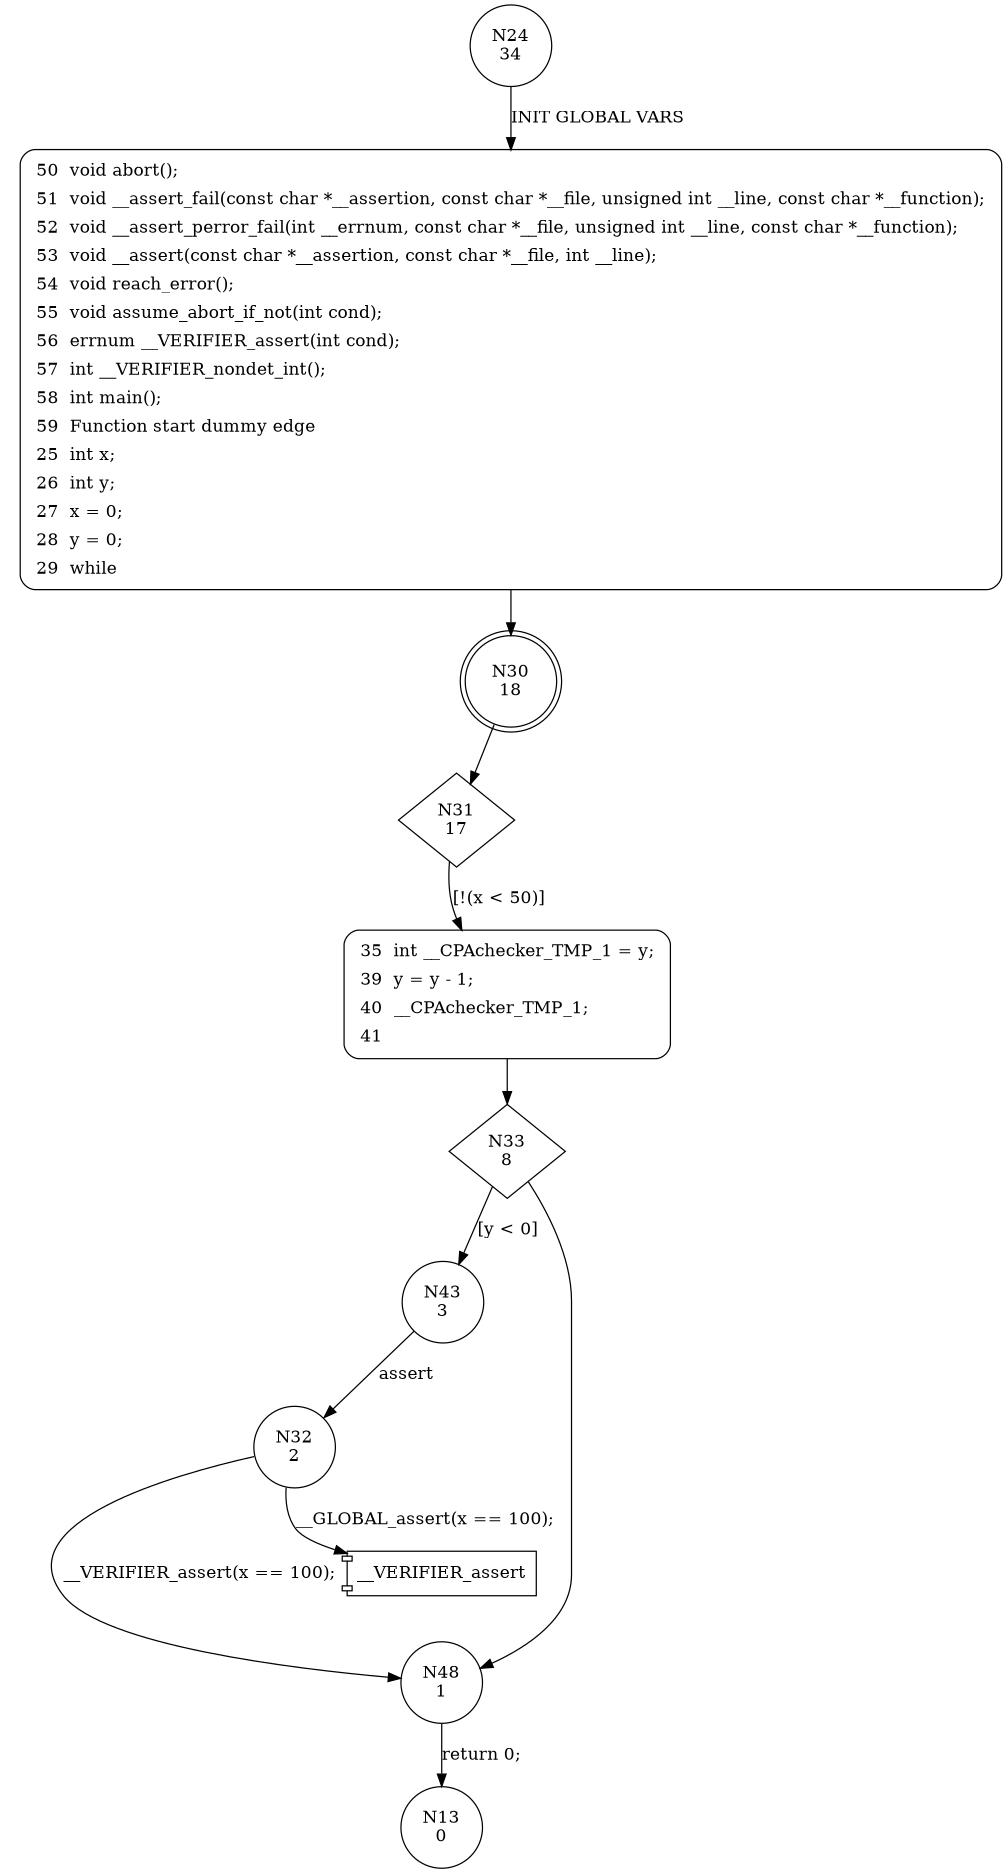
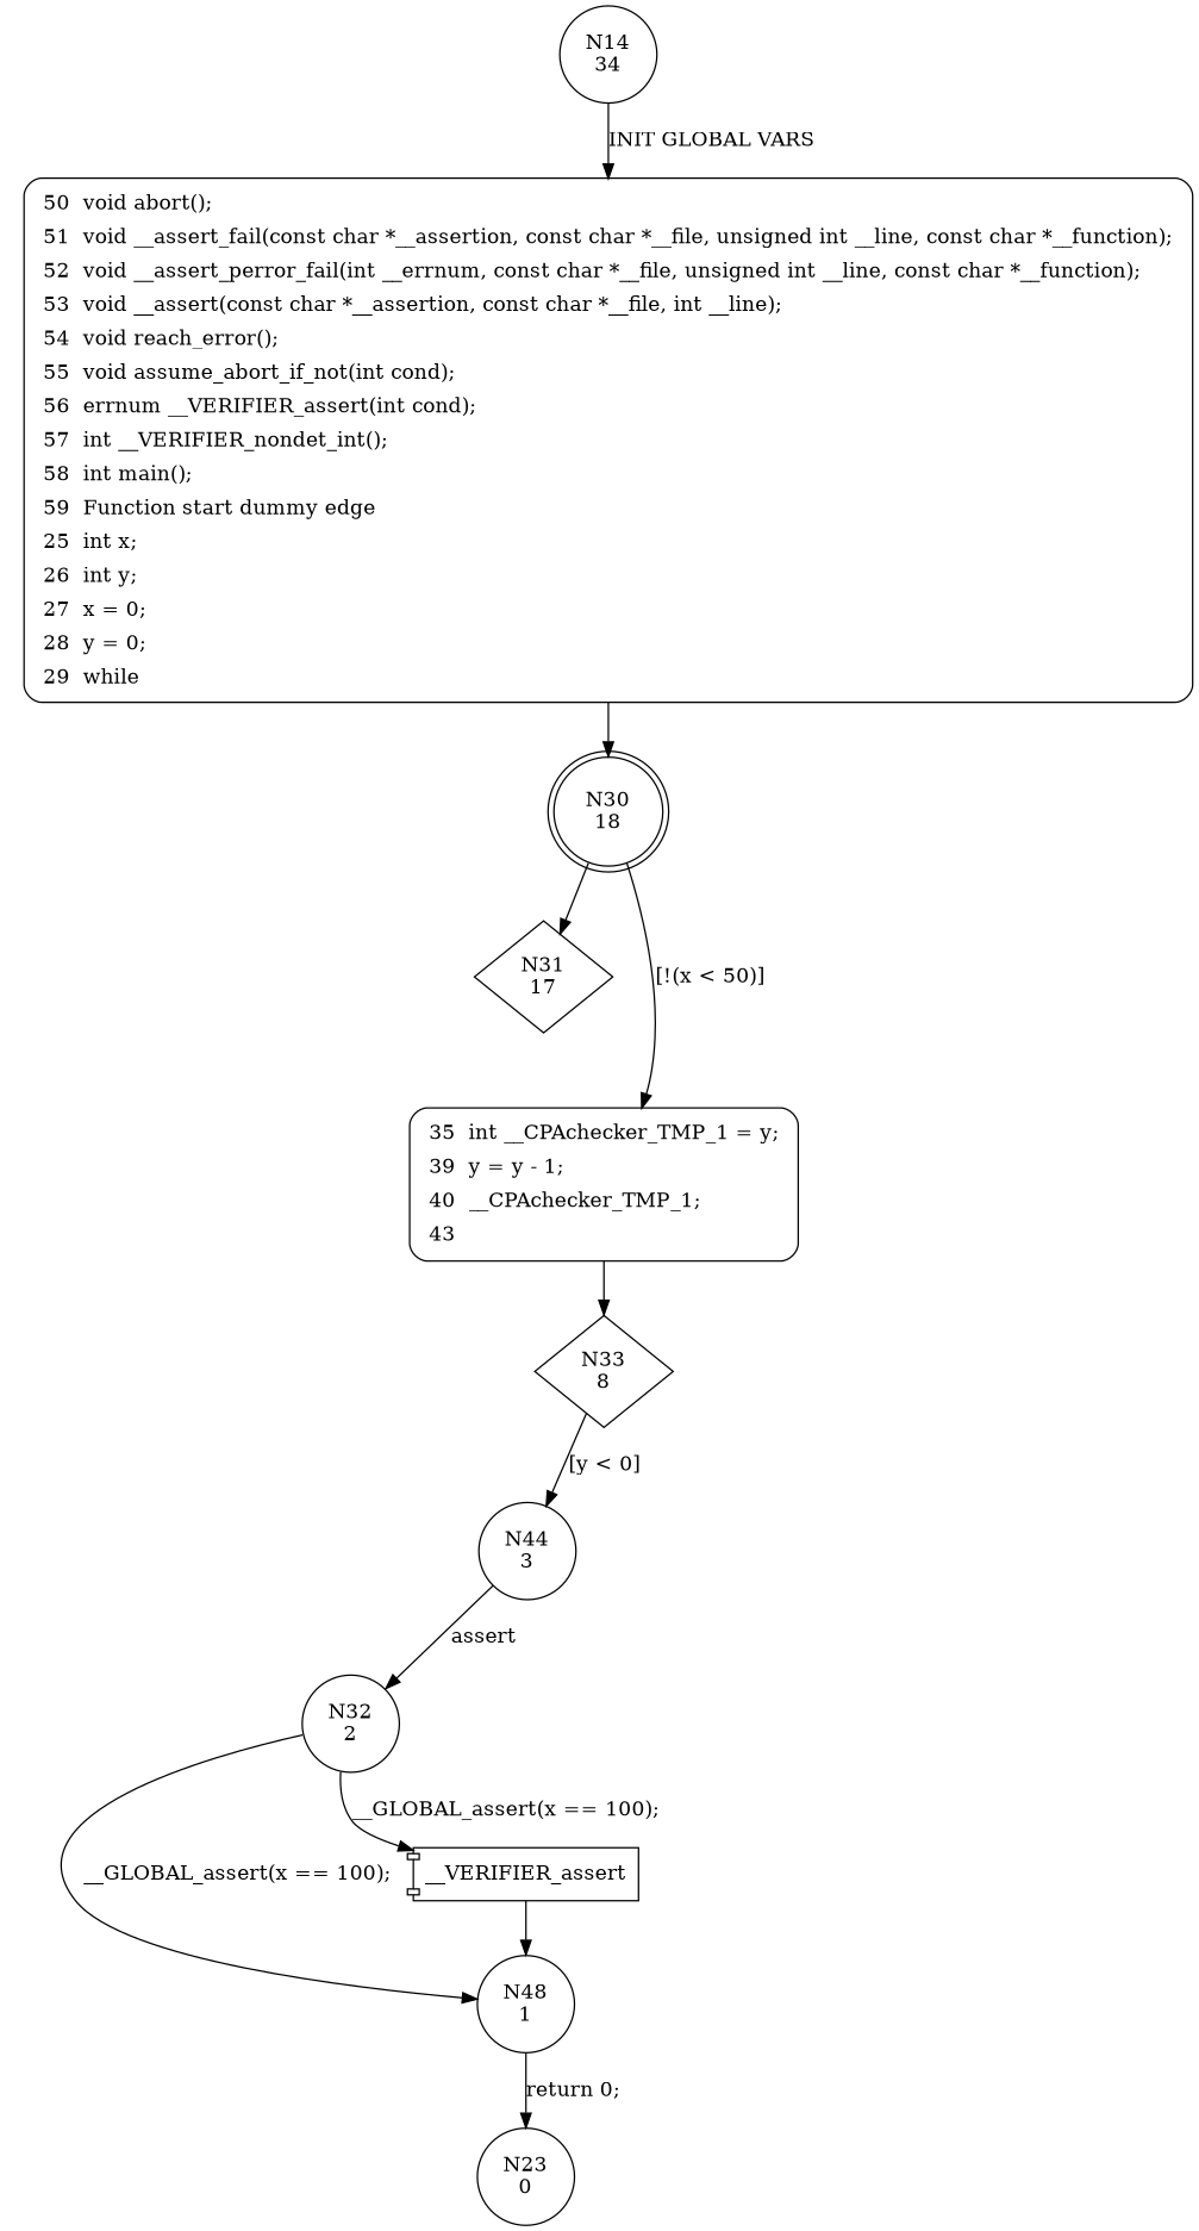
  digraph {
    fontname="DejaVu Serif"
    node [fontname="DejaVu Serif" shape=circle]
    edge [fontname="DejaVu Serif"]
-   n1 [label="N24\n34"]
+   n1 [label="N14\n34"]
    n2 [fillcolor=white label=<<table border="0" cellborder="0" cellpadding="3" bgcolor="white"><tr><td align="right">50</td><td align="left">void abort();</td></tr><tr><td align="right">51</td><td align="left">void __assert_fail(const char *__assertion, const char *__file, unsigned int __line, const char *__function);</td></tr><tr><td align="right">52</td><td align="left">void __assert_perror_fail(int __errnum, const char *__file, unsigned int __line, const char *__function);</td></tr><tr><td align="right">53</td><td align="left">void __assert(const char *__assertion, const char *__file, int __line);</td></tr><tr><td align="right">54</td><td align="left">void reach_error();</td></tr><tr><td align="right">55</td><td align="left">void assume_abort_if_not(int cond);</td></tr><tr><td align="right">56</td><td align="left">errnum __VERIFIER_assert(int cond);</td></tr><tr><td align="right">57</td><td align="left">int __VERIFIER_nondet_int();</td></tr><tr><td align="right">58</td><td align="left">int main();</td></tr><tr><td align="right">59</td><td align="left">Function start dummy edge</td></tr><tr><td align="right">25</td><td align="left">int x;</td></tr><tr><td align="right">26</td><td align="left">int y;</td></tr><tr><td align="right">27</td><td align="left">x = 0;</td></tr><tr><td align="right">28</td><td align="left">y = 0;</td></tr><tr><td align="right">29</td><td align="left">while</td></tr></table>> penwidth=1 shape=Mrecord style="filled,bold"]
    n3 [label="N30\n18" shape=doublecircle]
    n4 [label="N31\n17" shape=diamond]
-   n5 [fillcolor=white label=<<table border="0" cellborder="0" cellpadding="3" bgcolor="white"><tr><td align="right">35</td><td align="left">int __CPAchecker_TMP_1 = y;</td></tr><tr><td align="right">39</td><td align="left">y = y - 1;</td></tr><tr><td align="right">40</td><td align="left">__CPAchecker_TMP_1;</td></tr><tr><td align="right">41</td><td align="left"></td></tr></table>> penwidth=1 shape=Mrecord style="filled,bold"]
+   n5 [fillcolor=white label=<<table border="0" cellborder="0" cellpadding="3" bgcolor="white"><tr><td align="right">35</td><td align="left">int __CPAchecker_TMP_1 = y;</td></tr><tr><td align="right">39</td><td align="left">y = y - 1;</td></tr><tr><td align="right">40</td><td align="left">__CPAchecker_TMP_1;</td></tr><tr><td align="right">43</td><td align="left"></td></tr></table>> penwidth=1 shape=Mrecord style="filled,bold"]
    n6 [label="N33\n8" shape=diamond]
-   n7 [label="N43\n3"]
+   n7 [label="N44\n3"]
    n8 [label="N32\n2"]
    n9 [label="N48\n1"]
    n10 [label=__VERIFIER_assert shape=component]
-   n11 [label="N13\n0"]
+   n11 [label="N23\n0"]
    n1 -> n2 [label="INIT GLOBAL VARS"]
    n2 -> n3
    n3 -> n4
-   n4 -> n5 [label="[!(x < 50)]"]
+   n3 -> n5 [label="[!(x < 50)]"]
    n5 -> n6
    n6 -> n7 [label="[y < 0]"]
    n7 -> n8 [label=assert]
-   n8 -> n9 [label="__VERIFIER_assert(x == 100);"]
+   n8 -> n9 [label="__GLOBAL_assert(x == 100);"]
    n8 -> n10 [label="__GLOBAL_assert(x == 100);"]
    n9 -> n11 [label="return 0;"]
-   n6 -> n9
+   n10 -> n9
  }
